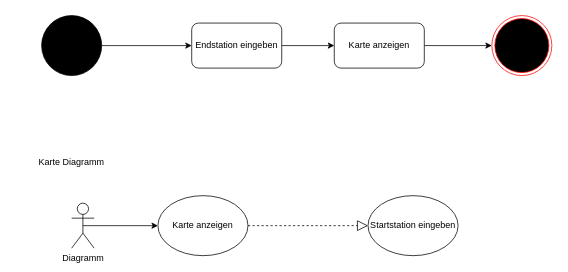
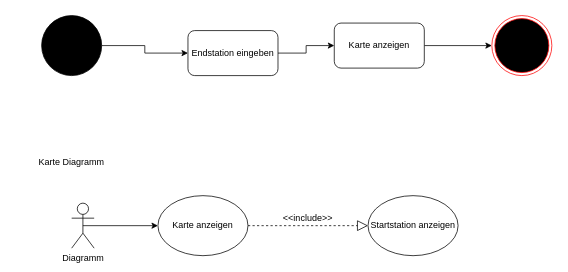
  <mxCell id="0" />
  <mxCell id="1" parent="0" />
  <mxCell id="2" style="edgeStyle=orthogonalEdgeStyle;rounded=0;orthogonalLoop=1;jettySize=auto;html=1;exitX=1;exitY=0.5;exitDx=0;exitDy=0;entryX=0;entryY=0.5;entryDx=0;entryDy=0;" edge="1" parent="1" source="3" target="5"><mxGeometry relative="1" as="geometry" /></mxCell>
  <mxCell id="3" value="" style="ellipse;whiteSpace=wrap;html=1;aspect=fixed;fillColor=#000000;" vertex="1" parent="1"><mxGeometry x="55" y="20" width="80" height="80" as="geometry" /></mxCell>
  <mxCell id="4" style="edgeStyle=orthogonalEdgeStyle;rounded=0;orthogonalLoop=1;jettySize=auto;html=1;exitX=1;exitY=0.5;exitDx=0;exitDy=0;entryX=0;entryY=0.5;entryDx=0;entryDy=0;" edge="1" parent="1" source="5" target="7"><mxGeometry relative="1" as="geometry" /></mxCell>
- <mxCell id="5" value="Endstation eingeben" style="rounded=1;whiteSpace=wrap;html=1;" vertex="1" parent="1"><mxGeometry x="255" y="30" width="120" height="60" as="geometry" /></mxCell>
+ <mxCell id="5" value="Endstation eingeben" style="rounded=1;whiteSpace=wrap;html=1;" vertex="1" parent="1"><mxGeometry x="250" y="40" width="120" height="60" as="geometry" /></mxCell>
  <mxCell id="6" style="edgeStyle=orthogonalEdgeStyle;rounded=0;orthogonalLoop=1;jettySize=auto;html=1;exitX=1;exitY=0.5;exitDx=0;exitDy=0;entryX=0;entryY=0.5;entryDx=0;entryDy=0;" edge="1" parent="1" source="7" target="8"><mxGeometry relative="1" as="geometry" /></mxCell>
  <mxCell id="7" value="Karte anzeigen" style="rounded=1;whiteSpace=wrap;html=1;" vertex="1" parent="1"><mxGeometry x="445" y="30" width="120" height="60" as="geometry" /></mxCell>
  <mxCell id="8" value="" style="ellipse;html=1;shape=endState;fillColor=#000000;strokeColor=#ff0000;" vertex="1" parent="1"><mxGeometry x="655" y="20" width="80" height="80" as="geometry" /></mxCell>
  <mxCell id="9" value="Karte Diagramm" style="text;html=1;strokeColor=none;fillColor=none;align=center;verticalAlign=middle;whiteSpace=wrap;rounded=0;" vertex="1" parent="1"><mxGeometry x="20" y="190" width="150" height="50" as="geometry" /></mxCell>
  <mxCell id="10" style="edgeStyle=orthogonalEdgeStyle;rounded=0;orthogonalLoop=1;jettySize=auto;html=1;exitX=0.5;exitY=0.5;exitDx=0;exitDy=0;exitPerimeter=0;entryX=0;entryY=0.5;entryDx=0;entryDy=0;" edge="1" parent="1" source="11" target="12"><mxGeometry relative="1" as="geometry" /></mxCell>
  <mxCell id="11" value="Diagramm" style="shape=umlActor;verticalLabelPosition=bottom;labelBackgroundColor=#ffffff;verticalAlign=top;html=1;outlineConnect=0;" vertex="1" parent="1"><mxGeometry x="95" y="270" width="30" height="60" as="geometry" /></mxCell>
  <mxCell id="12" value="Karte anzeigen" style="ellipse;whiteSpace=wrap;html=1;" vertex="1" parent="1"><mxGeometry x="210" y="260" width="120" height="80" as="geometry" /></mxCell>
- <mxCell id="13" value="Startstation eingeben" style="ellipse;whiteSpace=wrap;html=1;" vertex="1" parent="1"><mxGeometry x="490" y="260" width="120" height="80" as="geometry" /></mxCell>
+ <mxCell id="13" value="Startstation anzeigen" style="ellipse;whiteSpace=wrap;html=1;" vertex="1" parent="1"><mxGeometry x="490" y="260" width="120" height="80" as="geometry" /></mxCell>
  <mxCell id="14" value="" style="endArrow=block;dashed=1;endFill=0;endSize=12;html=1;" edge="1" parent="1" source="12"><mxGeometry width="160" relative="1" as="geometry"><mxPoint x="330" y="300" as="sourcePoint" /><mxPoint x="490" y="300" as="targetPoint" /></mxGeometry></mxCell>
+ <mxCell id="15" value="&amp;lt;&amp;lt;include&amp;gt;&amp;gt;" style="text;html=1;strokeColor=none;fillColor=none;align=center;verticalAlign=middle;whiteSpace=wrap;rounded=0;" vertex="1" parent="1"><mxGeometry x="390" y="280" width="40" height="20" as="geometry" /></mxCell>
